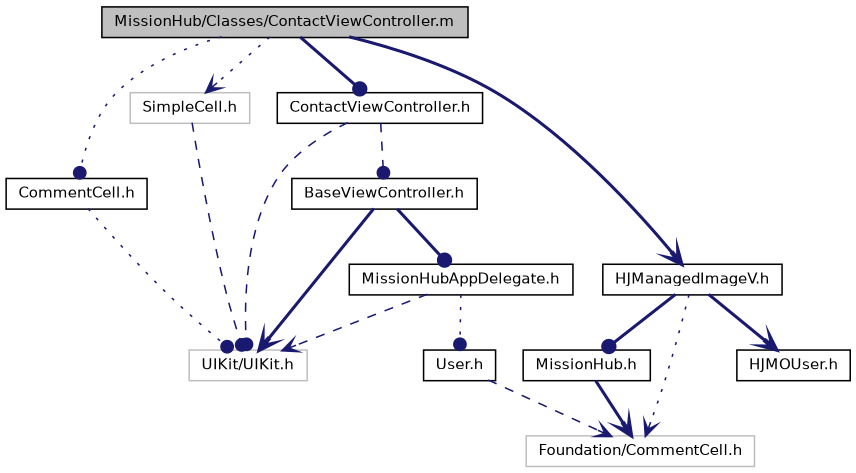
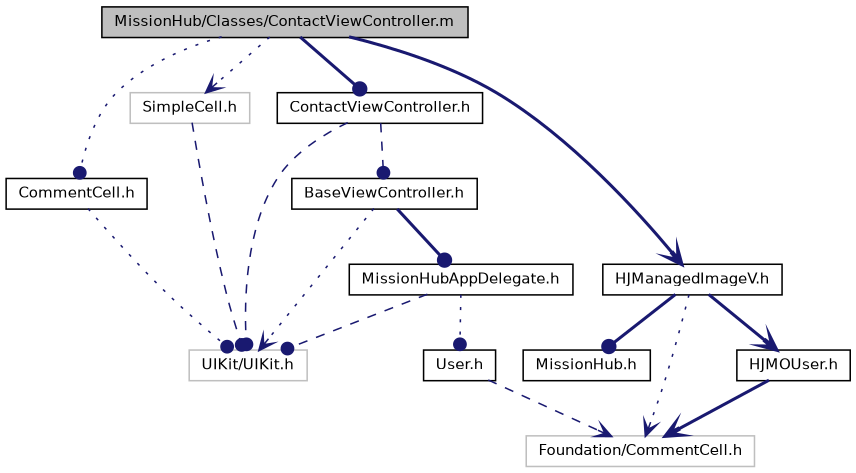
  digraph {
    node [color=black fillcolor=white fontname=Helvetica fontsize=10 shape=record style=filled]
    edge [arrowhead=dot color=midnightblue fontname=Helvetica fontsize=10 labelfontname=Helvetica labelfontsize=10 style=bold]
    n1 [fillcolor=grey75 fontcolor=black height=0.2 label="MissionHub/Classes/ContactViewController.m" width=0.4]
    n2 [height=0.2 label="ContactViewController.h" width=0.4]
    n3 [height=0.2 label="HJManagedImageV.h" width=0.4]
    n4 [height=0.2 label="CommentCell.h" width=0.4]
    n5 [color=grey75 height=0.2 label="SimpleCell.h" width=0.4]
    n6 [color=grey75 height=0.2 label="UIKit/UIKit.h" width=0.4]
    n7 [height=0.2 label="BaseViewController.h" width=0.4]
    n8 [color=grey75 height=0.2 label="Foundation/CommentCell.h" width=0.4]
    n9 [height=0.2 label="HJMOUser.h" width=0.4]
    n10 [height=0.2 label="MissionHub.h" width=0.4]
    n11 [height=0.2 label="MissionHubAppDelegate.h" width=0.4]
    n12 [height=0.2 label="User.h" width=0.4]
    n1 -> n2
    n1 -> n3 [arrowhead=vee]
    n1 -> n4 [style=dotted]
    n1 -> n5 [arrowhead=vee style=dotted]
    n2 -> n6 [style=dashed]
    n2 -> n7 [style=dashed]
    n3 -> n8 [arrowhead=vee style=dotted]
    n3 -> n9 [arrowhead=vee]
    n3 -> n10
    n4 -> n6 [style=dotted]
    n5 -> n6 [style=dashed]
-   n7 -> n6 [arrowhead=vee]
+   n7 -> n6 [arrowhead=vee style=dotted]
    n7 -> n11
-   n10 -> n8 [arrowhead=vee]
-   n11 -> n6 [arrowhead=vee style=dashed]
+   n9 -> n8 [arrowhead=vee]
+   n11 -> n6 [style=dashed]
    n11 -> n12 [style=dotted]
    n12 -> n8 [arrowhead=vee style=dashed]
  }
